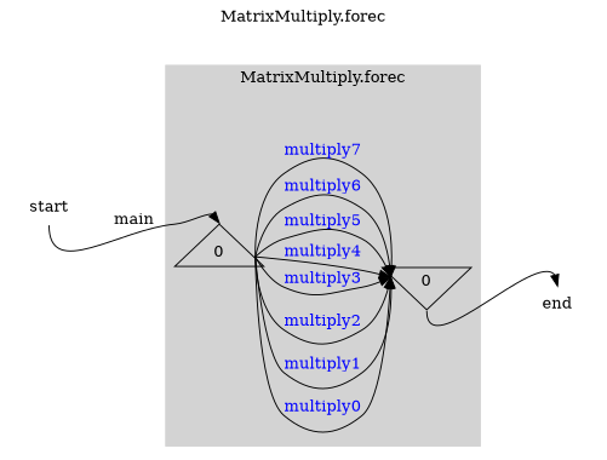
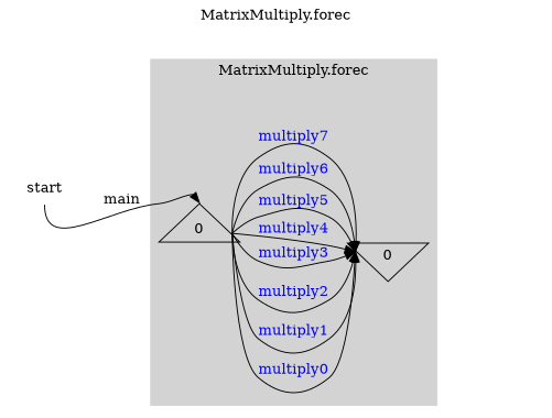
  digraph {
    label="MatrixMultiply.forec"
    labeljust=c
    labelloc=t
    ordering=out
    rankdir=LR
    node [fixedsize=true shape=plaintext]
    edge [headport=n tailport=s fontcolor=blue samehead=0 sametail=0]
    start [height=0.4 width=1.1]
    n2 [height=0.7 label=0 shape=triangle width=1.1]
    n3 [height=0.7 label=0 shape=invtriangle width=1.1]
-   end [height=0.4 width=1.1]
    subgraph sub_1 {
    }
    subgraph sub_2 {
      start
      n2
      n3
-     end
    }
    subgraph cluster_3 {
      color=lightgrey
      style=filled
      n2
      n3
    }
    start -> n2 [style=invis headport="" tailport="" fontcolor="" samehead="" sametail=""]
    start -> n2 [label=main weight=2 fontcolor="" samehead="" sametail=""]
    n2 -> n3 [label=multiply0]
    n2 -> n3 [label=multiply1]
    n2 -> n3 [label=multiply2]
    n2 -> n3 [label=multiply3]
    n2 -> n3 [label=multiply4]
    n2 -> n3 [label=multiply5]
    n2 -> n3 [label=multiply6]
    n2 -> n3 [label=multiply7]
-   n3 -> end [style=invis headport="" tailport="" fontcolor="" samehead="" sametail=""]
-   n3 -> end [fontcolor="" samehead="" sametail=""]
  }
